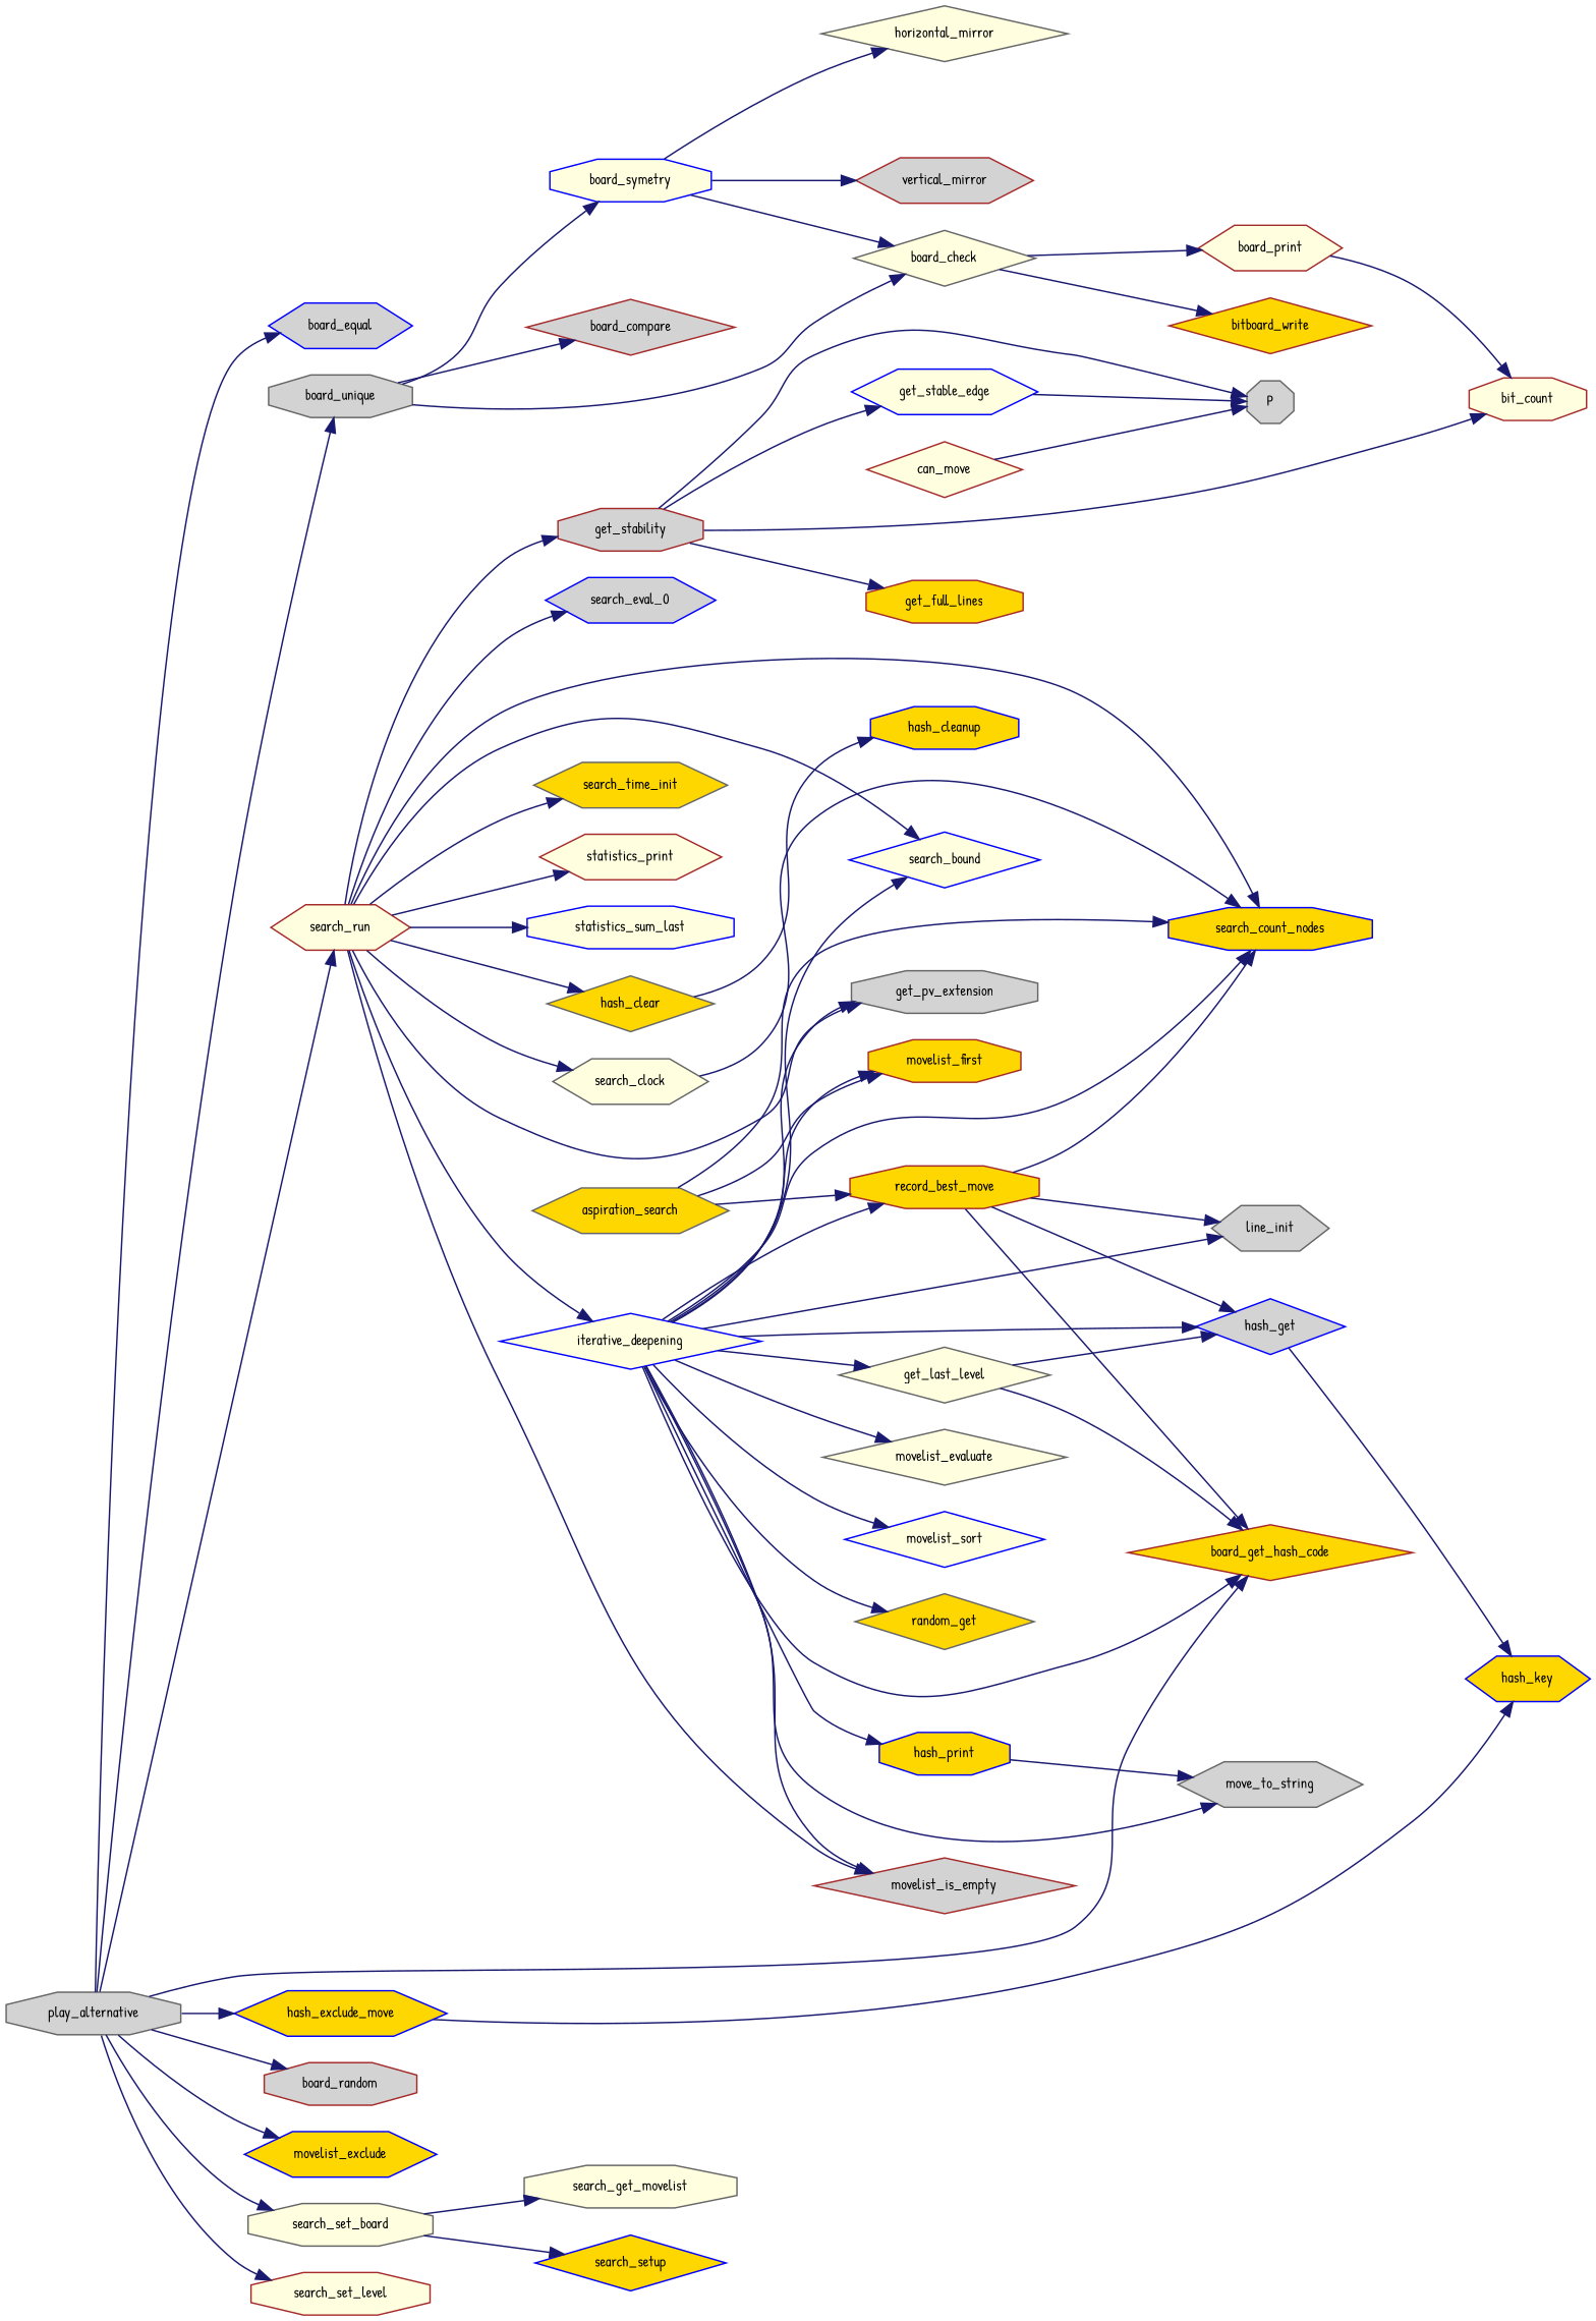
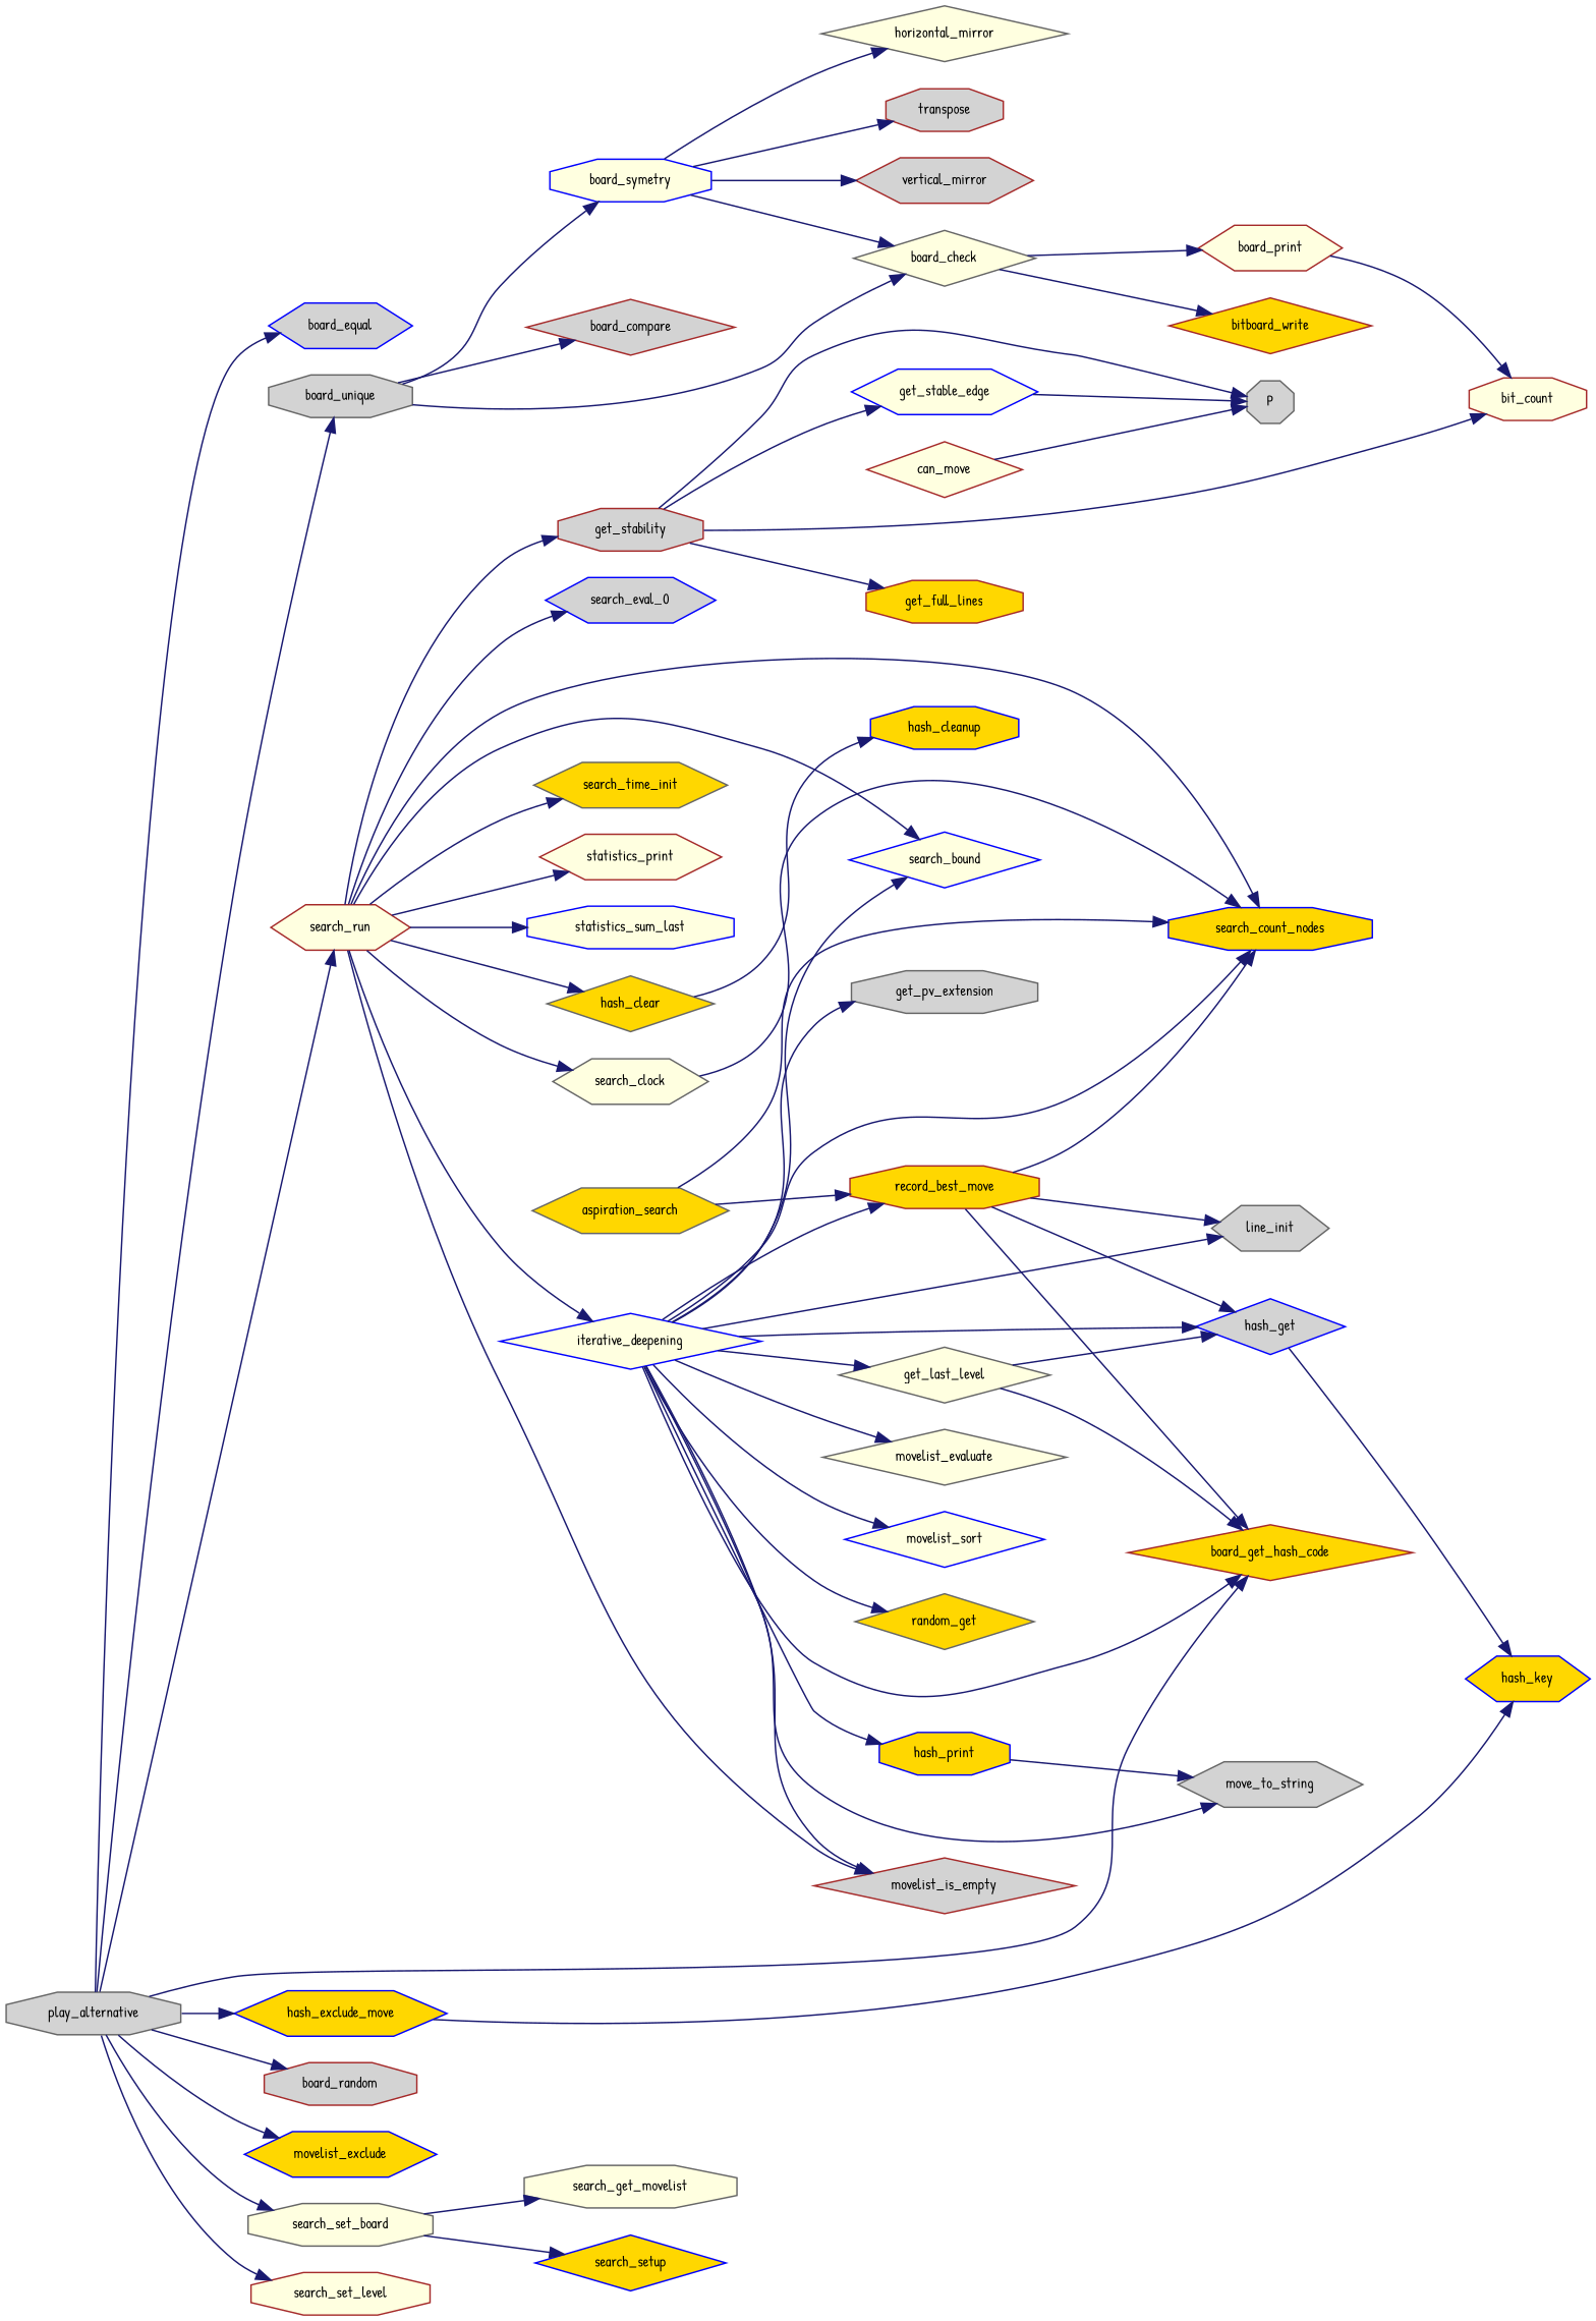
  digraph {
    fontname="Patrick Hand"
    rankdir=LR
    node [color=gray40 fillcolor=lightyellow fontname="Patrick Hand" fontsize=10 shape=octagon style=filled]
    edge [color=midnightblue fontname="Patrick Hand" fontsize=10 labelfontname=FreeSans labelfontsize=10 style=solid]
    n1 [fillcolor=lightgrey fontcolor=black height=0.2 label=play_alternative width=0.4]
    n2 [color=blue fillcolor=lightgrey height=0.2 label=board_equal shape=hexagon width=0.4]
    n3 [color=brown fillcolor=gold height=0.2 label=board_get_hash_code shape=diamond width=0.4]
    n4 [color=brown fillcolor=lightgrey height=0.2 label=board_random width=0.4]
    n5 [fillcolor=lightgrey height=0.2 label=board_unique width=0.4]
    n6 [color=blue fillcolor=gold height=0.2 label=hash_exclude_move shape=hexagon width=0.4]
    n7 [color=blue fillcolor=gold height=0.2 label=movelist_exclude shape=hexagon width=0.4]
    n8 [color=brown height=0.2 label=search_run shape=hexagon width=0.4]
    n9 [height=0.2 label=search_set_board width=0.4]
    n10 [color=brown height=0.2 label=search_set_level width=0.4]
    n11 [height=0.2 label=board_check shape=diamond width=0.4]
    n12 [color=brown fillcolor=lightgrey height=0.2 label=board_compare shape=diamond width=0.4]
    n13 [color=blue height=0.2 label=board_symetry width=0.4]
    n14 [color=blue fillcolor=gold height=0.2 label=hash_key shape=hexagon width=0.4]
    n15 [fillcolor=lightgrey height=0.2 label=get_pv_extension width=0.4]
    n16 [color=brown fillcolor=lightgrey height=0.2 label=get_stability width=0.4]
    n17 [fillcolor=gold height=0.2 label=hash_clear shape=diamond width=0.4]
    n18 [color=blue height=0.2 label=iterative_deepening shape=diamond width=0.4]
    n19 [color=blue fillcolor=gold height=0.2 label=search_count_nodes width=0.4]
    n20 [color=brown fillcolor=lightgrey height=0.2 label=movelist_is_empty shape=diamond width=0.4]
    n21 [color=blue height=0.2 label=search_bound shape=diamond width=0.4]
    n22 [color=blue fillcolor=lightgrey height=0.2 label=search_eval_0 shape=hexagon width=0.4]
    n23 [height=0.2 label=search_clock shape=hexagon width=0.4]
    n24 [fillcolor=gold height=0.2 label=search_time_init shape=hexagon width=0.4]
    n25 [color=brown height=0.2 label=statistics_print shape=hexagon width=0.4]
    n26 [color=blue height=0.2 label=statistics_sum_last width=0.4]
    n27 [height=0.2 label=search_get_movelist width=0.4]
    n28 [color=blue fillcolor=gold height=0.2 label=search_setup shape=diamond width=0.4]
    n29 [color=brown fillcolor=gold height=0.2 label=bitboard_write shape=diamond width=0.4]
    n30 [color=brown height=0.2 label=board_print shape=hexagon width=0.4]
    n31 [height=0.2 label=horizontal_mirror shape=diamond width=0.4]
+   n32 [color=brown fillcolor=lightgrey height=0.2 label=transpose width=0.4]
    n33 [color=brown fillcolor=lightgrey height=0.2 label=vertical_mirror shape=hexagon width=0.4]
    n34 [color=brown height=0.2 label=bit_count width=0.4]
    n35 [color=brown fillcolor=gold height=0.2 label=get_full_lines width=0.4]
    n36 [color=blue height=0.2 label=get_stable_edge shape=hexagon width=0.4]
    n37 [fillcolor=lightgrey height=0.2 label=P width=0.4]
    n38 [color=blue fillcolor=gold height=0.2 label=hash_cleanup width=0.4]
-   n39 [color=brown fillcolor=gold height=0.2 label=movelist_first width=0.4]
    n40 [color=brown fillcolor=gold height=0.2 label=record_best_move width=0.4]
    n41 [color=blue fillcolor=lightgrey height=0.2 label=hash_get shape=diamond width=0.4]
    n42 [fillcolor=lightgrey height=0.2 label=line_init shape=hexagon width=0.4]
    n43 [height=0.2 label=get_last_level shape=diamond width=0.4]
    n44 [color=blue fillcolor=gold height=0.2 label=hash_print width=0.4]
    n45 [fillcolor=lightgrey height=0.2 label=move_to_string shape=hexagon width=0.4]
    n46 [height=0.2 label=movelist_evaluate shape=diamond width=0.4]
    n47 [color=blue height=0.2 label=movelist_sort shape=diamond width=0.4]
    n48 [fillcolor=gold height=0.2 label=random_get shape=diamond width=0.4]
    n49 [fillcolor=gold height=0.2 label=aspiration_search shape=hexagon width=0.4]
    n50 [color=brown height=0.2 label=can_move shape=diamond width=0.4]
    n1 -> n2
    n1 -> n3
    n1 -> n4
    n1 -> n5
    n1 -> n6
    n1 -> n7
    n1 -> n8
    n1 -> n9
    n1 -> n10
    n5 -> n11
    n5 -> n12
    n5 -> n13
    n6 -> n14
-   n8 -> n15
    n8 -> n16
    n8 -> n17
    n8 -> n18
    n8 -> n19
    n8 -> n20
    n8 -> n21
    n8 -> n22
    n8 -> n23
    n8 -> n24
    n8 -> n25
    n8 -> n26
    n9 -> n27
    n9 -> n28
    n11 -> n29
    n11 -> n30
    n13 -> n11
    n13 -> n31
+   n13 -> n32
    n13 -> n33
    n16 -> n34
    n16 -> n35
    n16 -> n36
    n16 -> n37
    n17 -> n38
    n18 -> n3
    n18 -> n15
    n18 -> n19
    n18 -> n20
    n18 -> n21
-   n18 -> n39
    n18 -> n40
    n18 -> n41
    n18 -> n42
    n18 -> n43
    n18 -> n44
    n18 -> n45
    n18 -> n46
    n18 -> n47
    n18 -> n48
    n23 -> n19
    n30 -> n34
    n36 -> n37
    n40 -> n3
    n40 -> n19
    n40 -> n41
    n40 -> n42
    n41 -> n14
    n43 -> n3
    n43 -> n41
    n44 -> n45
    n49 -> n19
-   n49 -> n39
    n49 -> n40
    n50 -> n37
  }
